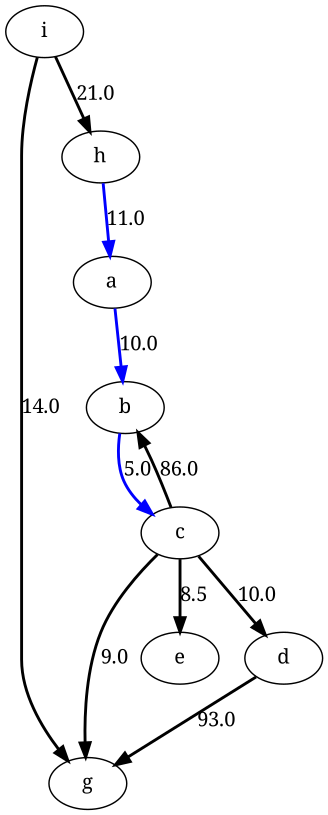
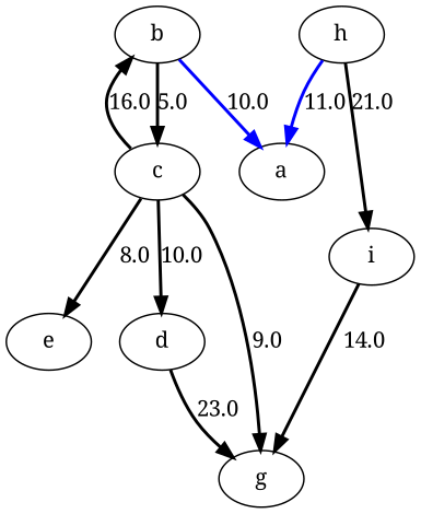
  digraph {
    fontname="Noto Serif"
    node [fontname="Noto Serif"]
    edge [fontname="Noto Serif" style=bold]
    a
    b
    c
    g
    e
    d
    h
    i
-   a -> b [color=blue label=10.0]
-   b -> c [label=5.0 color=blue]
-   c -> b [label=86.0]
+   b -> a [color=blue label=10.0]
+   b -> c [label=5.0]
+   c -> b [label=16.0]
    c -> g [label=9.0]
-   c -> e [label=8.5]
+   c -> e [label=8.0]
    c -> d [label=10.0]
-   d -> g [label=93.0]
+   d -> g [label=23.0]
    h -> a [color=blue label=11.0]
-   i -> h [label=21.0]
+   h -> i [label=21.0]
    i -> g [label=14.0]
  }
